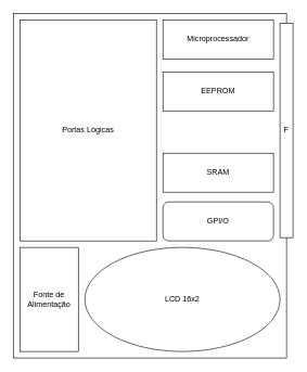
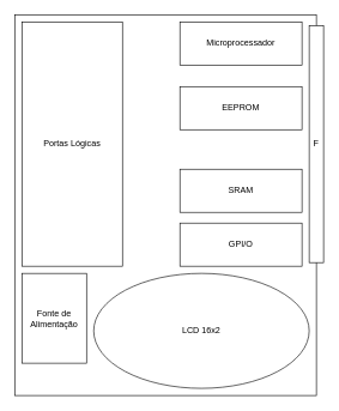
  <mxCell id="0" />
  <mxCell id="1" parent="0" />
  <mxCell id="2" value="" style="rounded=0;whiteSpace=wrap;html=1;" vertex="1" parent="1"><mxGeometry x="20" y="20" width="420" height="530" as="geometry" /></mxCell>
- <mxCell id="3" value="Portas Lógicas" style="rounded=0;whiteSpace=wrap;html=1;" vertex="1" parent="1"><mxGeometry x="30" y="30" width="210" height="340" as="geometry" /></mxCell>
+ <mxCell id="3" value="Portas Lógicas" style="rounded=0;whiteSpace=wrap;html=1;" vertex="1" parent="1"><mxGeometry x="30" y="30" width="140" height="340" as="geometry" /></mxCell>
  <mxCell id="4" value="Microprocessador" style="rounded=0;whiteSpace=wrap;html=1;" vertex="1" parent="1"><mxGeometry x="250" y="30" width="170" height="60" as="geometry" /></mxCell>
- <mxCell id="5" value="EEPROM" style="rounded=0;whiteSpace=wrap;html=1;" vertex="1" parent="1"><mxGeometry x="250" y="110" width="170" height="60" as="geometry" /></mxCell>
+ <mxCell id="5" value="EEPROM" style="rounded=0;whiteSpace=wrap;html=1;" vertex="1" parent="1"><mxGeometry x="250" y="120" width="170" height="60" as="geometry" /></mxCell>
  <mxCell id="6" value="SRAM" style="rounded=0;whiteSpace=wrap;html=1;" vertex="1" parent="1"><mxGeometry x="250" y="235" width="170" height="60" as="geometry" /></mxCell>
- <mxCell id="7" value="GPI/O" style="whiteSpace=wrap;html=1;rounded=1;" vertex="1" parent="1"><mxGeometry x="250" y="310" width="170" height="60" as="geometry" /></mxCell>
+ <mxCell id="7" value="GPI/O" style="rounded=0;whiteSpace=wrap;html=1;" vertex="1" parent="1"><mxGeometry x="250" y="310" width="170" height="60" as="geometry" /></mxCell>
  <mxCell id="8" value="LCD 16x2" style="ellipse;whiteSpace=wrap;html=1;" vertex="1" parent="1"><mxGeometry x="130" y="380" width="300" height="160" as="geometry" /></mxCell>
- <mxCell id="9" value="Fonte de&lt;br&gt;Alimentação" style="rounded=0;whiteSpace=wrap;html=1;" vertex="1" parent="1"><mxGeometry x="30" y="380" width="90" height="160" as="geometry" /></mxCell>
+ <mxCell id="9" value="Fonte de&lt;br&gt;Alimentação" style="rounded=0;whiteSpace=wrap;html=1;" vertex="1" parent="1"><mxGeometry x="30" y="380" width="90" height="125" as="geometry" /></mxCell>
  <mxCell id="10" value="F" style="rounded=0;whiteSpace=wrap;html=1;" vertex="1" parent="1"><mxGeometry x="430" y="35" width="20" height="330" as="geometry" /></mxCell>
